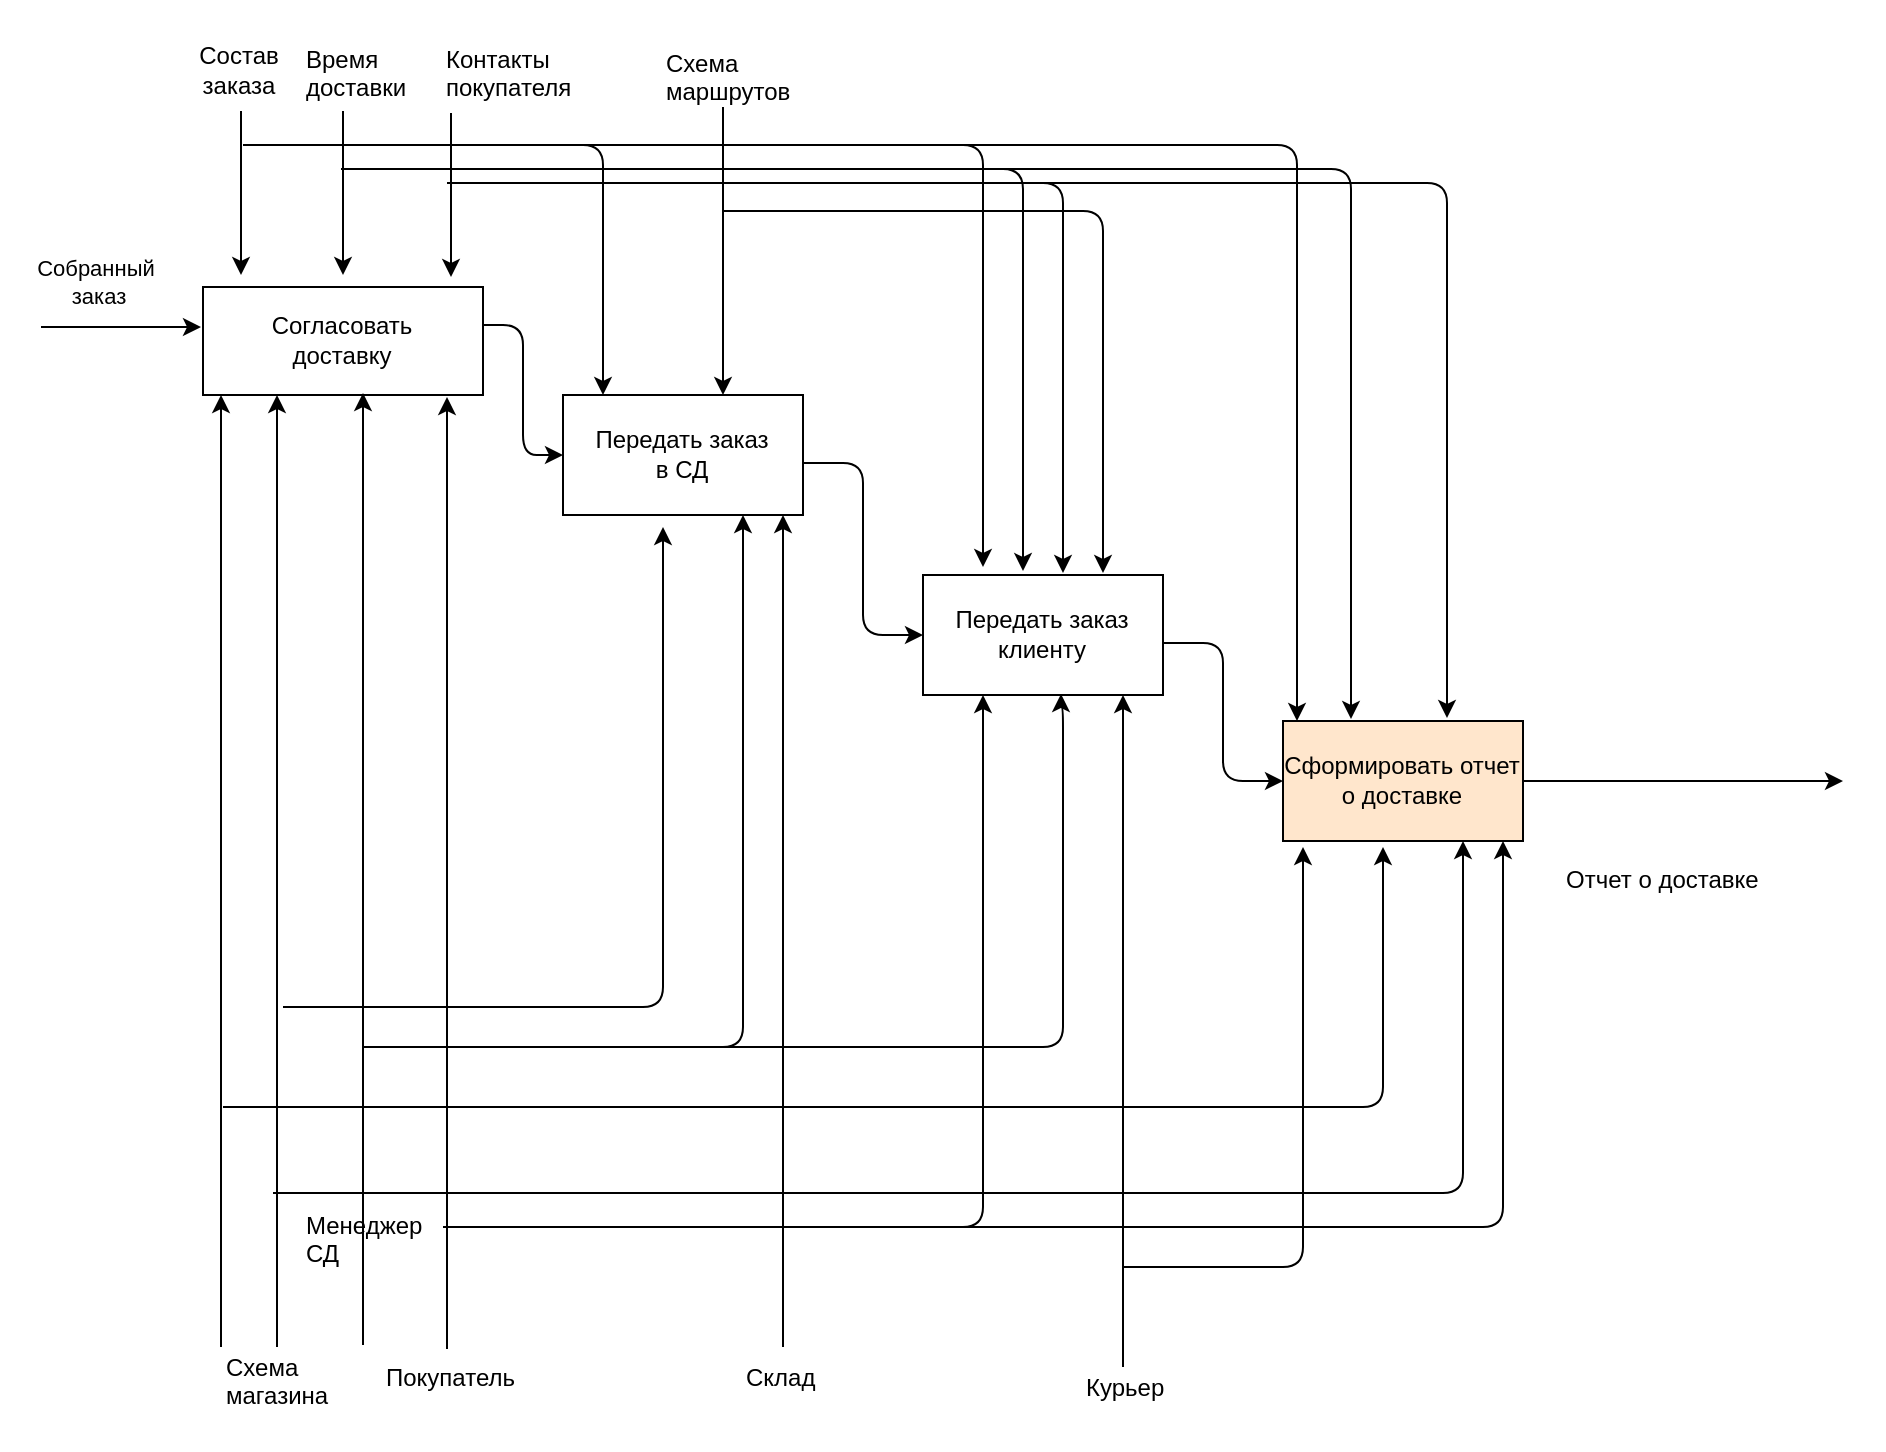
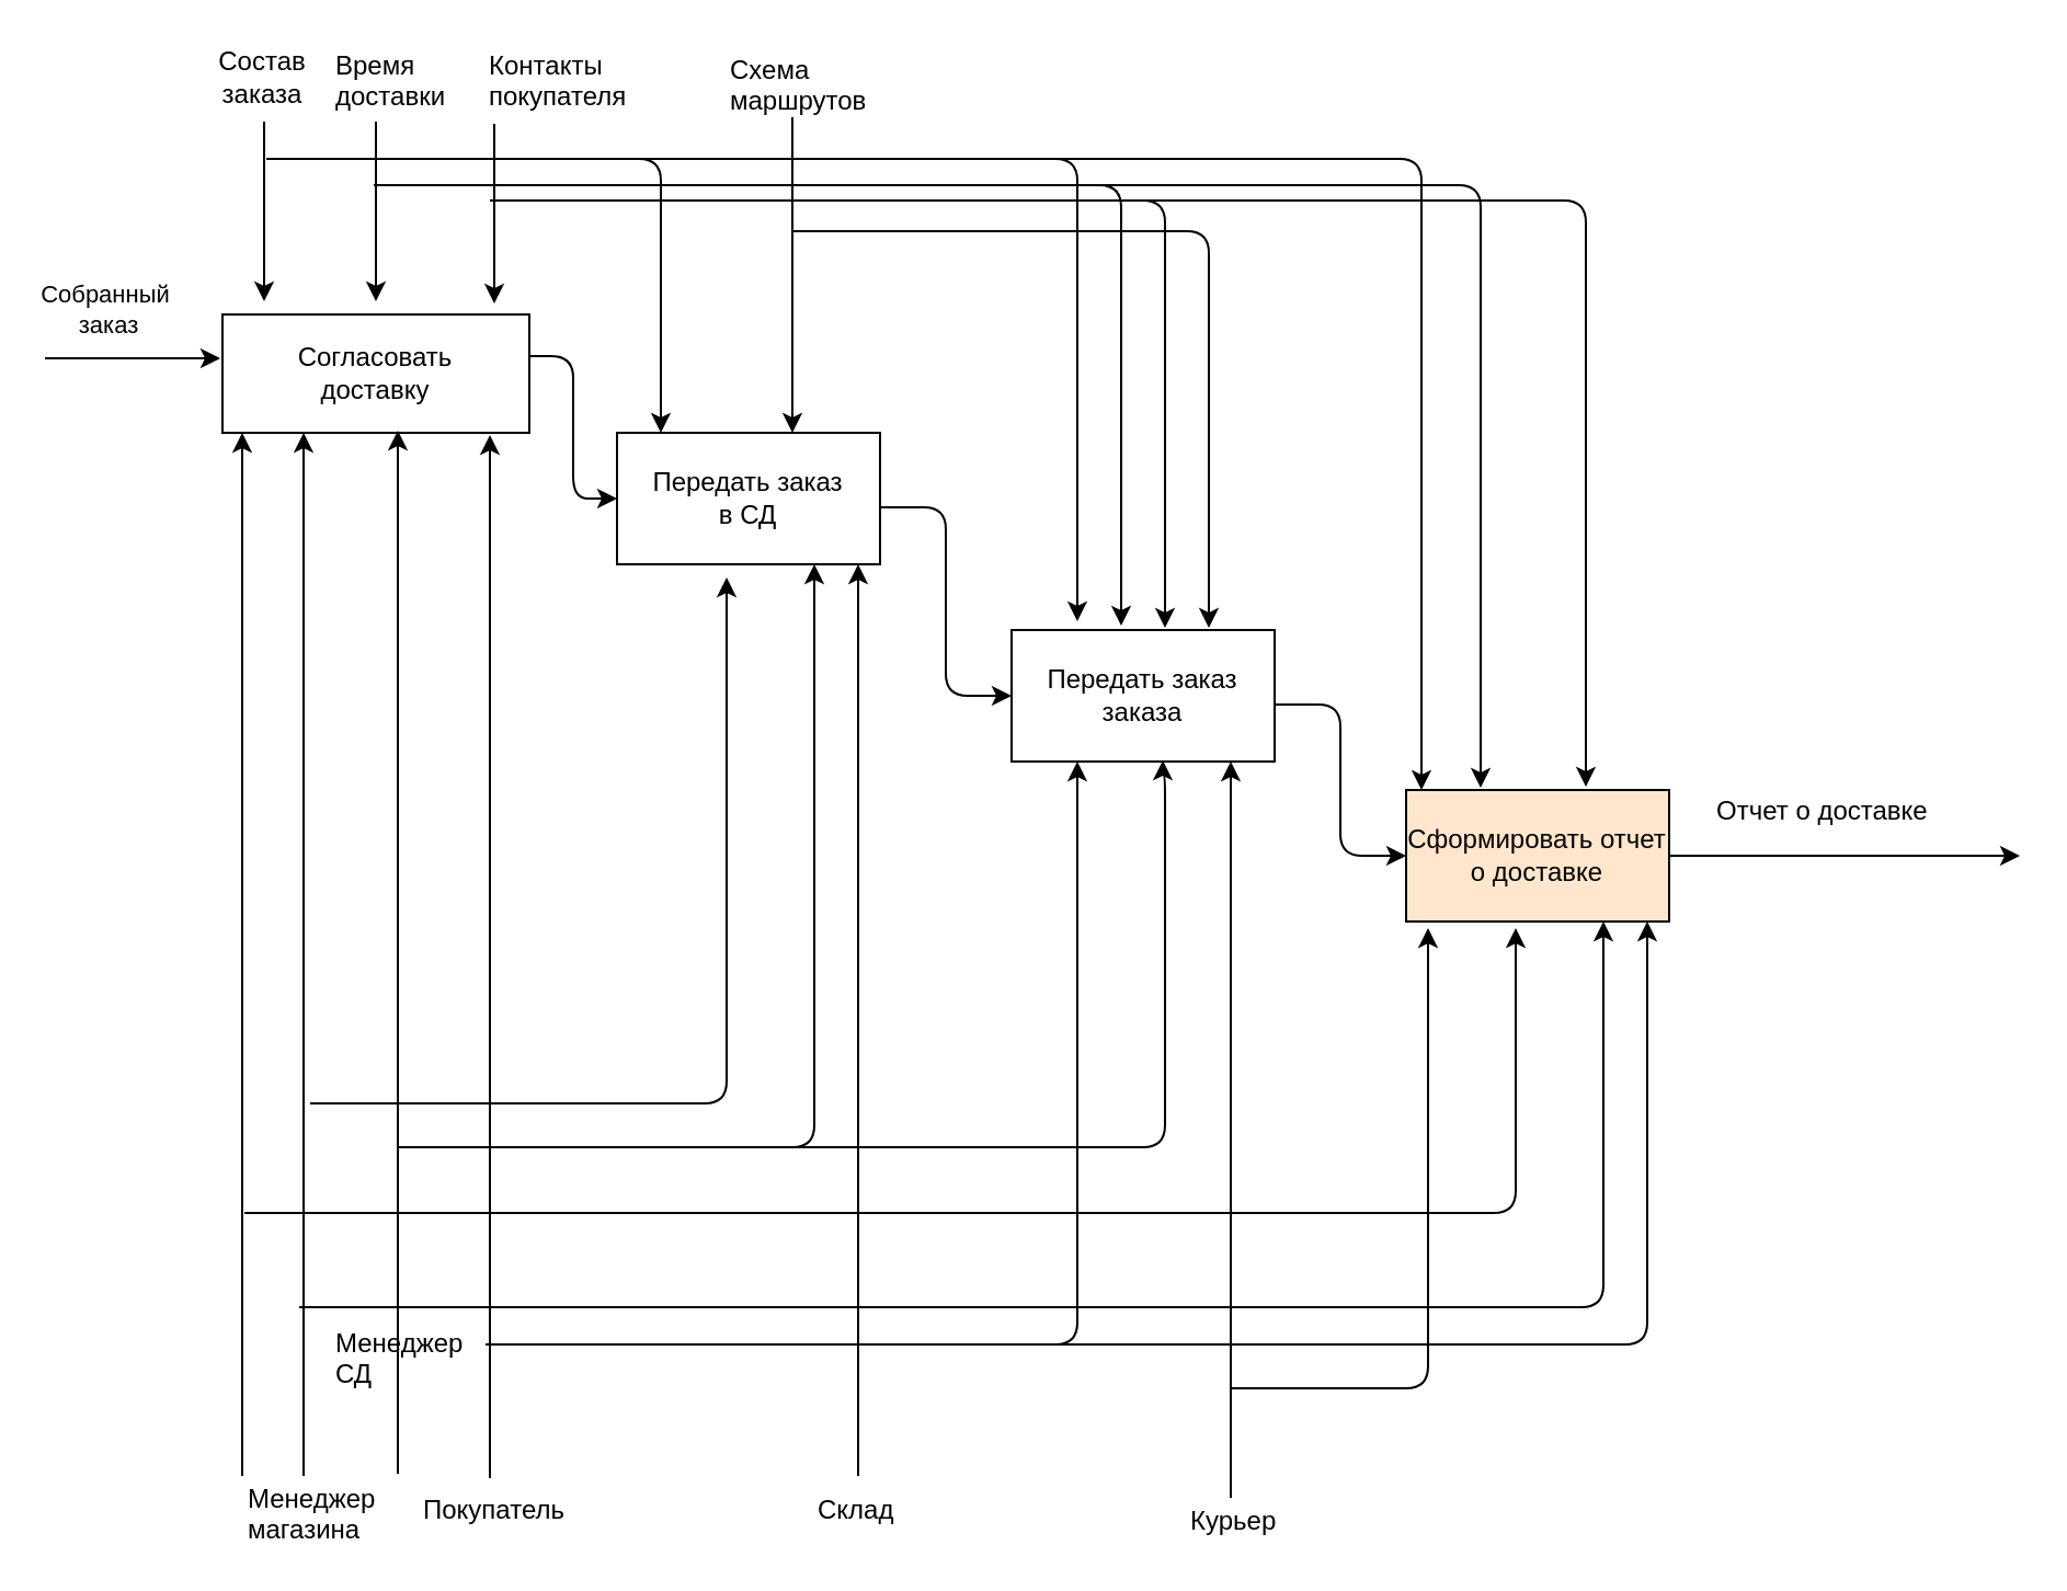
  <mxCell id="0" />
  <mxCell id="1" parent="0" />
  <mxCell id="2" value="Согласовать&lt;br&gt;доставку" style="rounded=0;whiteSpace=wrap;html=1;" vertex="1" parent="1"><mxGeometry x="101" y="143" width="140" height="54" as="geometry" /></mxCell>
  <mxCell id="3" value="Передать заказ&lt;br&gt;в СД" style="rounded=0;whiteSpace=wrap;html=1;" vertex="1" parent="1"><mxGeometry x="281" y="197" width="120" height="60" as="geometry" /></mxCell>
  <mxCell id="4" value="Сформировать отчет о доставке" style="rounded=0;whiteSpace=wrap;html=1;fillColor=#ffe6cc;" vertex="1" parent="1"><mxGeometry x="641" y="360" width="120" height="60" as="geometry" /></mxCell>
- <mxCell id="5" value="Передать заказ&lt;br&gt;клиенту" style="rounded=0;whiteSpace=wrap;html=1;" vertex="1" parent="1"><mxGeometry x="461" y="287" width="120" height="60" as="geometry" /></mxCell>
+ <mxCell id="5" value="Передать заказ&lt;br&gt;заказа" style="rounded=0;whiteSpace=wrap;html=1;" vertex="1" parent="1"><mxGeometry x="461" y="287" width="120" height="60" as="geometry" /></mxCell>
  <mxCell id="6" value="" style="edgeStyle=elbowEdgeStyle;elbow=horizontal;endArrow=classic;html=1;entryX=0;entryY=0.5;entryDx=0;entryDy=0;" edge="1" parent="1" target="3"><mxGeometry width="50" height="50" relative="1" as="geometry"><mxPoint x="241" y="162" as="sourcePoint" /><mxPoint x="271" y="231" as="targetPoint" /></mxGeometry></mxCell>
  <mxCell id="7" value="" style="edgeStyle=elbowEdgeStyle;elbow=horizontal;endArrow=classic;html=1;exitX=1;exitY=0.75;exitDx=0;exitDy=0;entryX=0;entryY=0.5;entryDx=0;entryDy=0;" edge="1" parent="1" target="5"><mxGeometry width="50" height="50" relative="1" as="geometry"><mxPoint x="401" y="231" as="sourcePoint" /><mxPoint x="461" y="296" as="targetPoint" /></mxGeometry></mxCell>
  <mxCell id="8" value="" style="edgeStyle=elbowEdgeStyle;elbow=horizontal;endArrow=classic;html=1;exitX=1;exitY=0.75;exitDx=0;exitDy=0;entryX=0;entryY=0.5;entryDx=0;entryDy=0;" edge="1" parent="1" target="4"><mxGeometry width="50" height="50" relative="1" as="geometry"><mxPoint x="581" y="321" as="sourcePoint" /><mxPoint x="641" y="386" as="targetPoint" /></mxGeometry></mxCell>
  <mxCell id="9" value="" style="endArrow=classic;html=1;" edge="1" parent="1"><mxGeometry width="50" height="50" relative="1" as="geometry"><mxPoint x="20" y="163" as="sourcePoint" /><mxPoint x="100" y="163" as="targetPoint" /></mxGeometry></mxCell>
  <mxCell id="10" value="Собранный&amp;nbsp;&lt;br&gt;заказ" style="edgeLabel;html=1;align=center;verticalAlign=middle;resizable=0;points=[];" vertex="1" connectable="0" parent="9"><mxGeometry x="-0.075" relative="1" as="geometry"><mxPoint x="-9" y="-23" as="offset" /></mxGeometry></mxCell>
  <mxCell id="11" value="" style="endArrow=classic;html=1;" edge="1" parent="1"><mxGeometry width="50" height="50" relative="1" as="geometry"><mxPoint x="120" y="55" as="sourcePoint" /><mxPoint x="120" y="137" as="targetPoint" /></mxGeometry></mxCell>
  <mxCell id="12" value="" style="endArrow=classic;html=1;" edge="1" parent="1"><mxGeometry width="50" height="50" relative="1" as="geometry"><mxPoint x="171" y="55" as="sourcePoint" /><mxPoint x="171" y="137" as="targetPoint" /></mxGeometry></mxCell>
  <mxCell id="13" value="" style="endArrow=classic;html=1;" edge="1" parent="1"><mxGeometry width="50" height="50" relative="1" as="geometry"><mxPoint x="110" y="673" as="sourcePoint" /><mxPoint x="110" y="197" as="targetPoint" /></mxGeometry></mxCell>
  <mxCell id="14" value="" style="endArrow=classic;html=1;" edge="1" parent="1"><mxGeometry width="50" height="50" relative="1" as="geometry"><mxPoint x="138" y="673" as="sourcePoint" /><mxPoint x="138" y="197" as="targetPoint" /></mxGeometry></mxCell>
  <mxCell id="15" value="" style="endArrow=classic;html=1;" edge="1" parent="1"><mxGeometry width="50" height="50" relative="1" as="geometry"><mxPoint x="761" y="390" as="sourcePoint" /><mxPoint x="921" y="390" as="targetPoint" /><Array as="points"><mxPoint x="794" y="390" /></Array></mxGeometry></mxCell>
- <mxCell id="16" value="Отчет о доставке" style="text;html=1;resizable=0;points=[];autosize=1;align=left;verticalAlign=top;spacingTop=-4;" vertex="1" parent="1"><mxGeometry x="781" y="430" width="120" height="20" as="geometry" /></mxCell>
+ <mxCell id="16" value="Отчет о доставке" style="text;html=1;resizable=0;points=[];autosize=1;align=left;verticalAlign=top;spacingTop=-4;" vertex="1" parent="1"><mxGeometry x="781" y="360" width="120" height="20" as="geometry" /></mxCell>
  <mxCell id="17" value="Время&amp;nbsp;&lt;br&gt;доставки" style="text;html=1;resizable=0;points=[];autosize=1;align=left;verticalAlign=top;spacingTop=-4;" vertex="1" parent="1"><mxGeometry x="151" y="20" width="70" height="30" as="geometry" /></mxCell>
  <mxCell id="18" value="Склад" style="text;html=1;resizable=0;points=[];autosize=1;align=left;verticalAlign=top;spacingTop=-4;" vertex="1" parent="1"><mxGeometry x="371" y="679" width="50" height="20" as="geometry" /></mxCell>
  <mxCell id="19" value="Схема &lt;br&gt;маршрутов" style="text;html=1;resizable=0;points=[];autosize=1;align=left;verticalAlign=top;spacingTop=-4;" vertex="1" parent="1"><mxGeometry x="331" y="22" width="80" height="30" as="geometry" /></mxCell>
- <mxCell id="20" value="Схема&lt;br&gt;магазина" style="text;html=1;resizable=0;points=[];autosize=1;align=left;verticalAlign=top;spacingTop=-4;" vertex="1" parent="1"><mxGeometry x="111" y="674" width="80" height="30" as="geometry" /></mxCell>
+ <mxCell id="20" value="Менеджер&lt;br&gt;магазина" style="text;html=1;resizable=0;points=[];autosize=1;align=left;verticalAlign=top;spacingTop=-4;" vertex="1" parent="1"><mxGeometry x="111" y="674" width="80" height="30" as="geometry" /></mxCell>
  <mxCell id="21" value="" style="endArrow=classic;html=1;" edge="1" parent="1"><mxGeometry width="50" height="50" relative="1" as="geometry"><mxPoint x="181" y="672" as="sourcePoint" /><mxPoint x="181" y="196" as="targetPoint" /></mxGeometry></mxCell>
  <mxCell id="22" value="" style="endArrow=classic;html=1;" edge="1" parent="1"><mxGeometry width="50" height="50" relative="1" as="geometry"><mxPoint x="223" y="674" as="sourcePoint" /><mxPoint x="223" y="198" as="targetPoint" /></mxGeometry></mxCell>
  <mxCell id="23" value="Менеджер&lt;br&gt;СД" style="text;html=1;resizable=0;points=[];autosize=1;align=left;verticalAlign=top;spacingTop=-4;" vertex="1" parent="1"><mxGeometry x="151" y="603" width="80" height="30" as="geometry" /></mxCell>
  <mxCell id="24" value="Покупатель" style="text;html=1;resizable=0;points=[];autosize=1;align=left;verticalAlign=top;spacingTop=-4;" vertex="1" parent="1"><mxGeometry x="191" y="679" width="80" height="20" as="geometry" /></mxCell>
  <mxCell id="25" value="Состав&lt;br&gt;заказа" style="text;html=1;align=center;verticalAlign=middle;resizable=0;points=[];autosize=1;strokeColor=none;fillColor=none;" vertex="1" parent="1"><mxGeometry x="89" y="20" width="60" height="30" as="geometry" /></mxCell>
  <mxCell id="26" value="" style="endArrow=classic;html=1;" edge="1" parent="1"><mxGeometry width="50" height="50" relative="1" as="geometry"><mxPoint x="225" y="56" as="sourcePoint" /><mxPoint x="225" y="138" as="targetPoint" /></mxGeometry></mxCell>
  <mxCell id="27" value="Контакты &lt;br&gt;покупателя" style="text;html=1;resizable=0;points=[];autosize=1;align=left;verticalAlign=top;spacingTop=-4;" vertex="1" parent="1"><mxGeometry x="221" y="20" width="80" height="30" as="geometry" /></mxCell>
  <mxCell id="28" value="" style="endArrow=classic;html=1;" edge="1" parent="1"><mxGeometry width="50" height="50" relative="1" as="geometry"><mxPoint x="391" y="673" as="sourcePoint" /><mxPoint x="391" y="257" as="targetPoint" /></mxGeometry></mxCell>
  <mxCell id="29" value="" style="edgeStyle=segmentEdgeStyle;endArrow=classic;html=1;entryX=0.75;entryY=1;entryDx=0;entryDy=0;" edge="1" parent="1" target="3"><mxGeometry width="50" height="50" relative="1" as="geometry"><mxPoint x="181" y="523" as="sourcePoint" /><mxPoint x="231" y="473" as="targetPoint" /></mxGeometry></mxCell>
  <mxCell id="30" value="" style="edgeStyle=segmentEdgeStyle;endArrow=classic;html=1;" edge="1" parent="1"><mxGeometry width="50" height="50" relative="1" as="geometry"><mxPoint x="141" y="503" as="sourcePoint" /><mxPoint x="331" y="263" as="targetPoint" /></mxGeometry></mxCell>
  <mxCell id="31" value="" style="edgeStyle=elbowEdgeStyle;elbow=horizontal;endArrow=classic;html=1;exitX=1;exitY=0.75;exitDx=0;exitDy=0;" edge="1" parent="1"><mxGeometry width="50" height="50" relative="1" as="geometry"><mxPoint x="121" y="72" as="sourcePoint" /><mxPoint x="301" y="197" as="targetPoint" /><Array as="points"><mxPoint x="301" y="133" /></Array></mxGeometry></mxCell>
  <mxCell id="32" value="" style="endArrow=classic;html=1;" edge="1" parent="1"><mxGeometry width="50" height="50" relative="1" as="geometry"><mxPoint x="361" y="53" as="sourcePoint" /><mxPoint x="361" y="197" as="targetPoint" /></mxGeometry></mxCell>
  <mxCell id="33" value="" style="endArrow=classic;html=1;" edge="1" parent="1"><mxGeometry width="50" height="50" relative="1" as="geometry"><mxPoint x="561" y="683" as="sourcePoint" /><mxPoint x="561" y="347" as="targetPoint" /></mxGeometry></mxCell>
  <mxCell id="34" value="Курьер" style="text;html=1;resizable=0;points=[];autosize=1;align=left;verticalAlign=top;spacingTop=-4;" vertex="1" parent="1"><mxGeometry x="541" y="684" width="60" height="20" as="geometry" /></mxCell>
  <mxCell id="35" value="" style="edgeStyle=segmentEdgeStyle;endArrow=classic;html=1;" edge="1" parent="1"><mxGeometry width="50" height="50" relative="1" as="geometry"><mxPoint x="221" y="613" as="sourcePoint" /><mxPoint x="491" y="347" as="targetPoint" /><Array as="points"><mxPoint x="491" y="613" /><mxPoint x="491" y="347" /></Array></mxGeometry></mxCell>
  <mxCell id="36" value="" style="edgeStyle=segmentEdgeStyle;endArrow=classic;html=1;entryX=0.575;entryY=0.992;entryDx=0;entryDy=0;entryPerimeter=0;" edge="1" parent="1" target="5"><mxGeometry width="50" height="50" relative="1" as="geometry"><mxPoint x="211" y="523" as="sourcePoint" /><mxPoint x="531" y="353" as="targetPoint" /><Array as="points"><mxPoint x="531" y="523" /><mxPoint x="531" y="353" /><mxPoint x="530" y="353" /></Array></mxGeometry></mxCell>
  <mxCell id="37" value="" style="edgeStyle=elbowEdgeStyle;elbow=horizontal;endArrow=classic;html=1;exitX=1;exitY=0.75;exitDx=0;exitDy=0;" edge="1" parent="1"><mxGeometry width="50" height="50" relative="1" as="geometry"><mxPoint x="131" y="72" as="sourcePoint" /><mxPoint x="491" y="283" as="targetPoint" /><Array as="points"><mxPoint x="491" y="183" /></Array></mxGeometry></mxCell>
  <mxCell id="38" value="" style="edgeStyle=elbowEdgeStyle;elbow=horizontal;endArrow=classic;html=1;exitX=1;exitY=0.75;exitDx=0;exitDy=0;" edge="1" parent="1"><mxGeometry width="50" height="50" relative="1" as="geometry"><mxPoint x="170" y="84" as="sourcePoint" /><mxPoint x="511" y="285" as="targetPoint" /><Array as="points"><mxPoint x="511" y="195" /></Array></mxGeometry></mxCell>
  <mxCell id="39" value="" style="edgeStyle=elbowEdgeStyle;elbow=horizontal;endArrow=classic;html=1;" edge="1" parent="1"><mxGeometry width="50" height="50" relative="1" as="geometry"><mxPoint x="223" y="91" as="sourcePoint" /><mxPoint x="531" y="286" as="targetPoint" /><Array as="points"><mxPoint x="531" y="91" /></Array></mxGeometry></mxCell>
  <mxCell id="40" value="" style="edgeStyle=elbowEdgeStyle;elbow=horizontal;endArrow=classic;html=1;exitX=1;exitY=0.75;exitDx=0;exitDy=0;" edge="1" parent="1"><mxGeometry width="50" height="50" relative="1" as="geometry"><mxPoint x="361" y="105" as="sourcePoint" /><mxPoint x="551" y="286" as="targetPoint" /><Array as="points"><mxPoint x="551" y="186" /></Array></mxGeometry></mxCell>
  <mxCell id="41" value="" style="edgeStyle=segmentEdgeStyle;endArrow=classic;html=1;" edge="1" parent="1" target="4"><mxGeometry width="50" height="50" relative="1" as="geometry"><mxPoint x="231" y="613" as="sourcePoint" /><mxPoint x="751" y="433" as="targetPoint" /><Array as="points"><mxPoint x="751" y="613" /></Array></mxGeometry></mxCell>
  <mxCell id="42" value="" style="edgeStyle=segmentEdgeStyle;endArrow=classic;html=1;entryX=0.75;entryY=1;entryDx=0;entryDy=0;" edge="1" parent="1" target="4"><mxGeometry width="50" height="50" relative="1" as="geometry"><mxPoint x="136" y="596" as="sourcePoint" /><mxPoint x="656" y="403" as="targetPoint" /><Array as="points"><mxPoint x="731" y="596" /></Array></mxGeometry></mxCell>
  <mxCell id="43" value="" style="edgeStyle=segmentEdgeStyle;endArrow=classic;html=1;" edge="1" parent="1"><mxGeometry width="50" height="50" relative="1" as="geometry"><mxPoint x="111" y="553" as="sourcePoint" /><mxPoint x="691" y="423" as="targetPoint" /><Array as="points"><mxPoint x="691" y="553" /></Array></mxGeometry></mxCell>
  <mxCell id="44" value="" style="edgeStyle=segmentEdgeStyle;endArrow=classic;html=1;" edge="1" parent="1"><mxGeometry width="50" height="50" relative="1" as="geometry"><mxPoint x="561" y="633" as="sourcePoint" /><mxPoint x="651" y="423" as="targetPoint" /><Array as="points"><mxPoint x="651" y="633" /></Array></mxGeometry></mxCell>
  <mxCell id="45" value="" style="edgeStyle=elbowEdgeStyle;elbow=horizontal;endArrow=classic;html=1;exitX=1;exitY=0.75;exitDx=0;exitDy=0;entryX=0;entryY=0;entryDx=0;entryDy=0;" edge="1" parent="1"><mxGeometry width="50" height="50" relative="1" as="geometry"><mxPoint x="288" y="72" as="sourcePoint" /><mxPoint x="648" y="360" as="targetPoint" /><Array as="points"><mxPoint x="648" y="183" /></Array></mxGeometry></mxCell>
  <mxCell id="46" value="" style="edgeStyle=elbowEdgeStyle;elbow=horizontal;endArrow=classic;html=1;exitX=1;exitY=0.75;exitDx=0;exitDy=0;" edge="1" parent="1"><mxGeometry width="50" height="50" relative="1" as="geometry"><mxPoint x="315" y="84" as="sourcePoint" /><mxPoint x="675" y="359" as="targetPoint" /><Array as="points"><mxPoint x="675" y="195" /></Array></mxGeometry></mxCell>
  <mxCell id="47" value="" style="edgeStyle=elbowEdgeStyle;elbow=horizontal;endArrow=classic;html=1;exitX=1;exitY=0.75;exitDx=0;exitDy=0;entryX=0.683;entryY=-0.025;entryDx=0;entryDy=0;entryPerimeter=0;" edge="1" parent="1" target="4"><mxGeometry width="50" height="50" relative="1" as="geometry"><mxPoint x="361" y="91" as="sourcePoint" /><mxPoint x="721" y="302" as="targetPoint" /><Array as="points"><mxPoint x="723" y="343" /><mxPoint x="721" y="202" /></Array></mxGeometry></mxCell>
